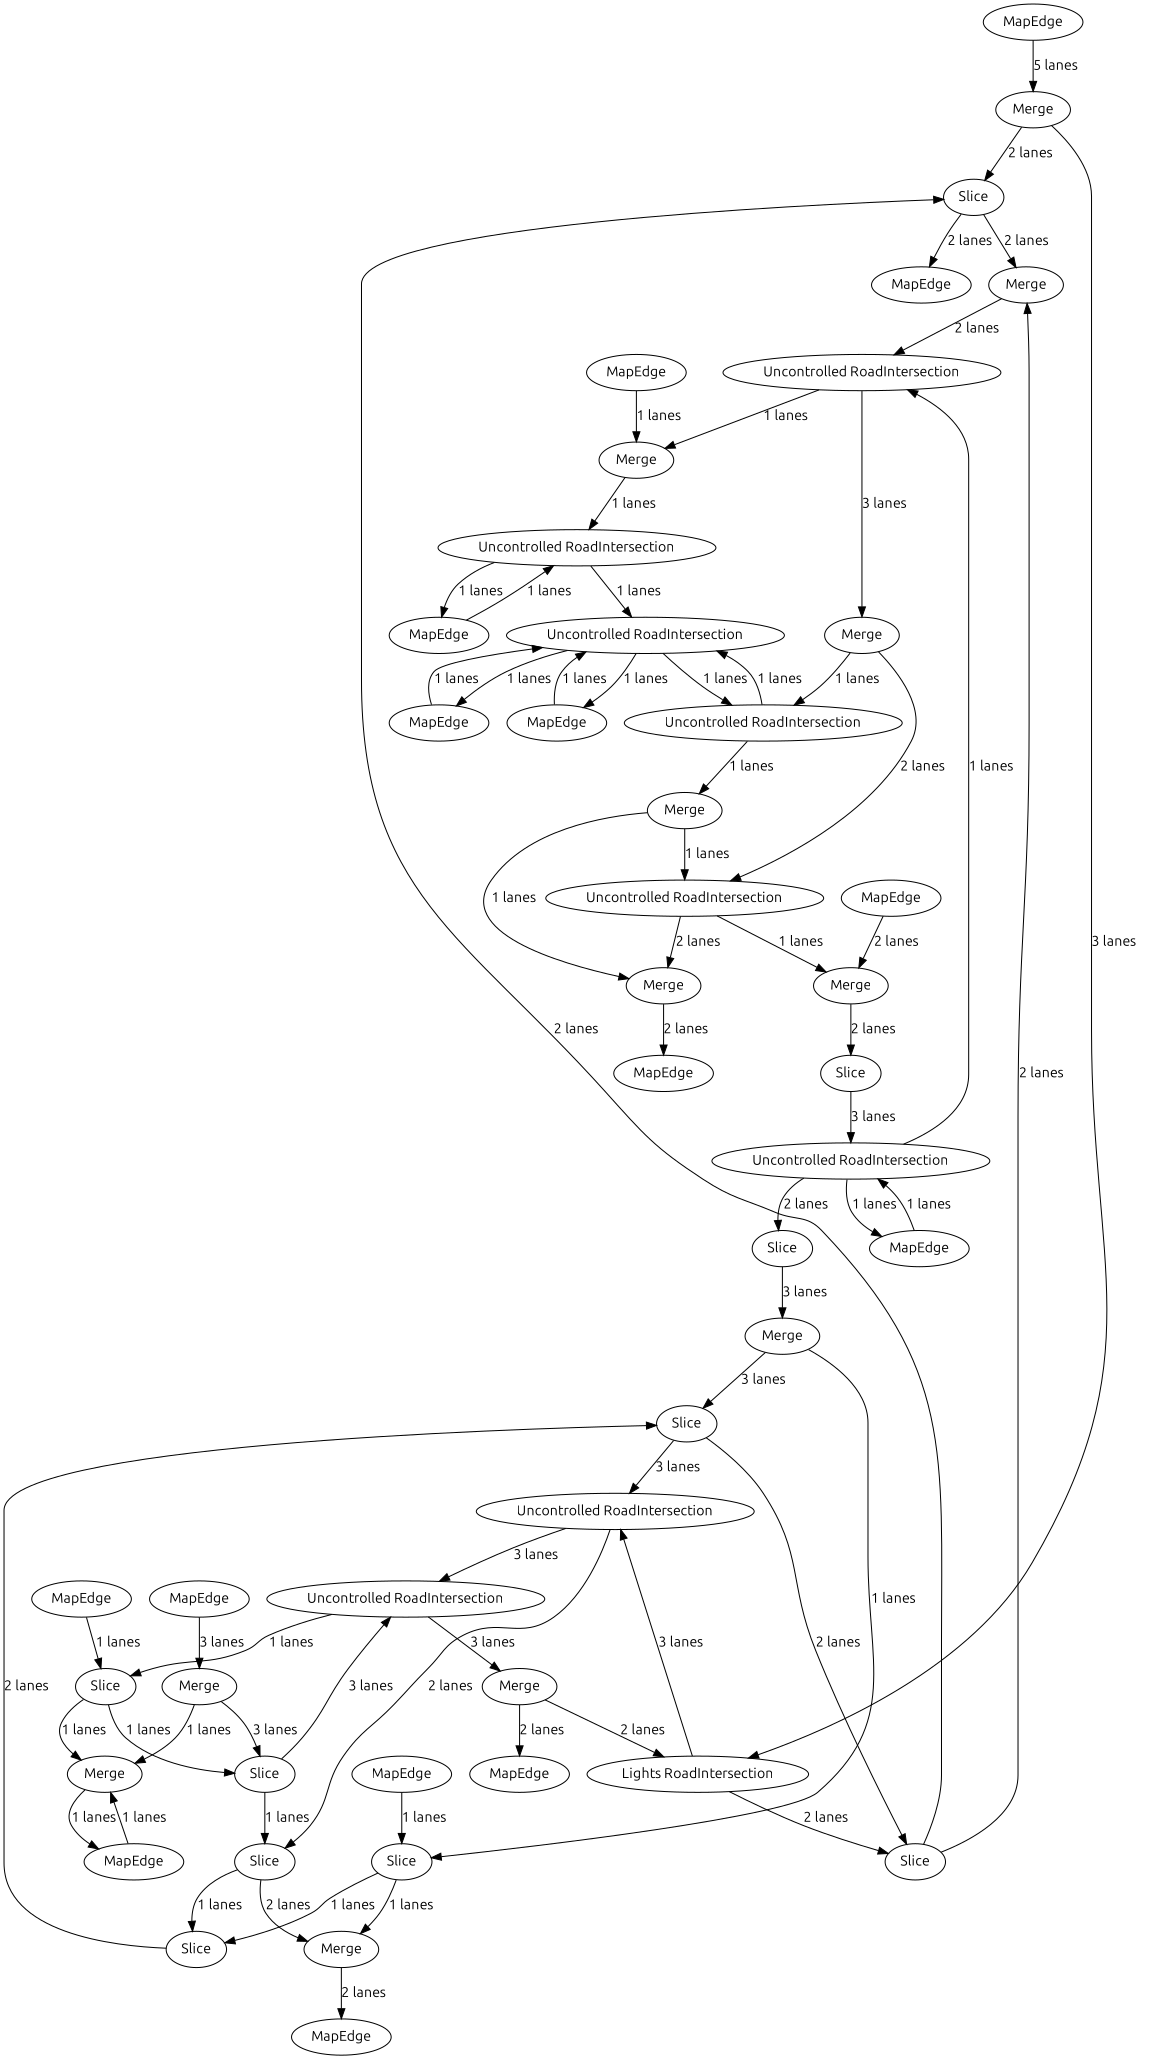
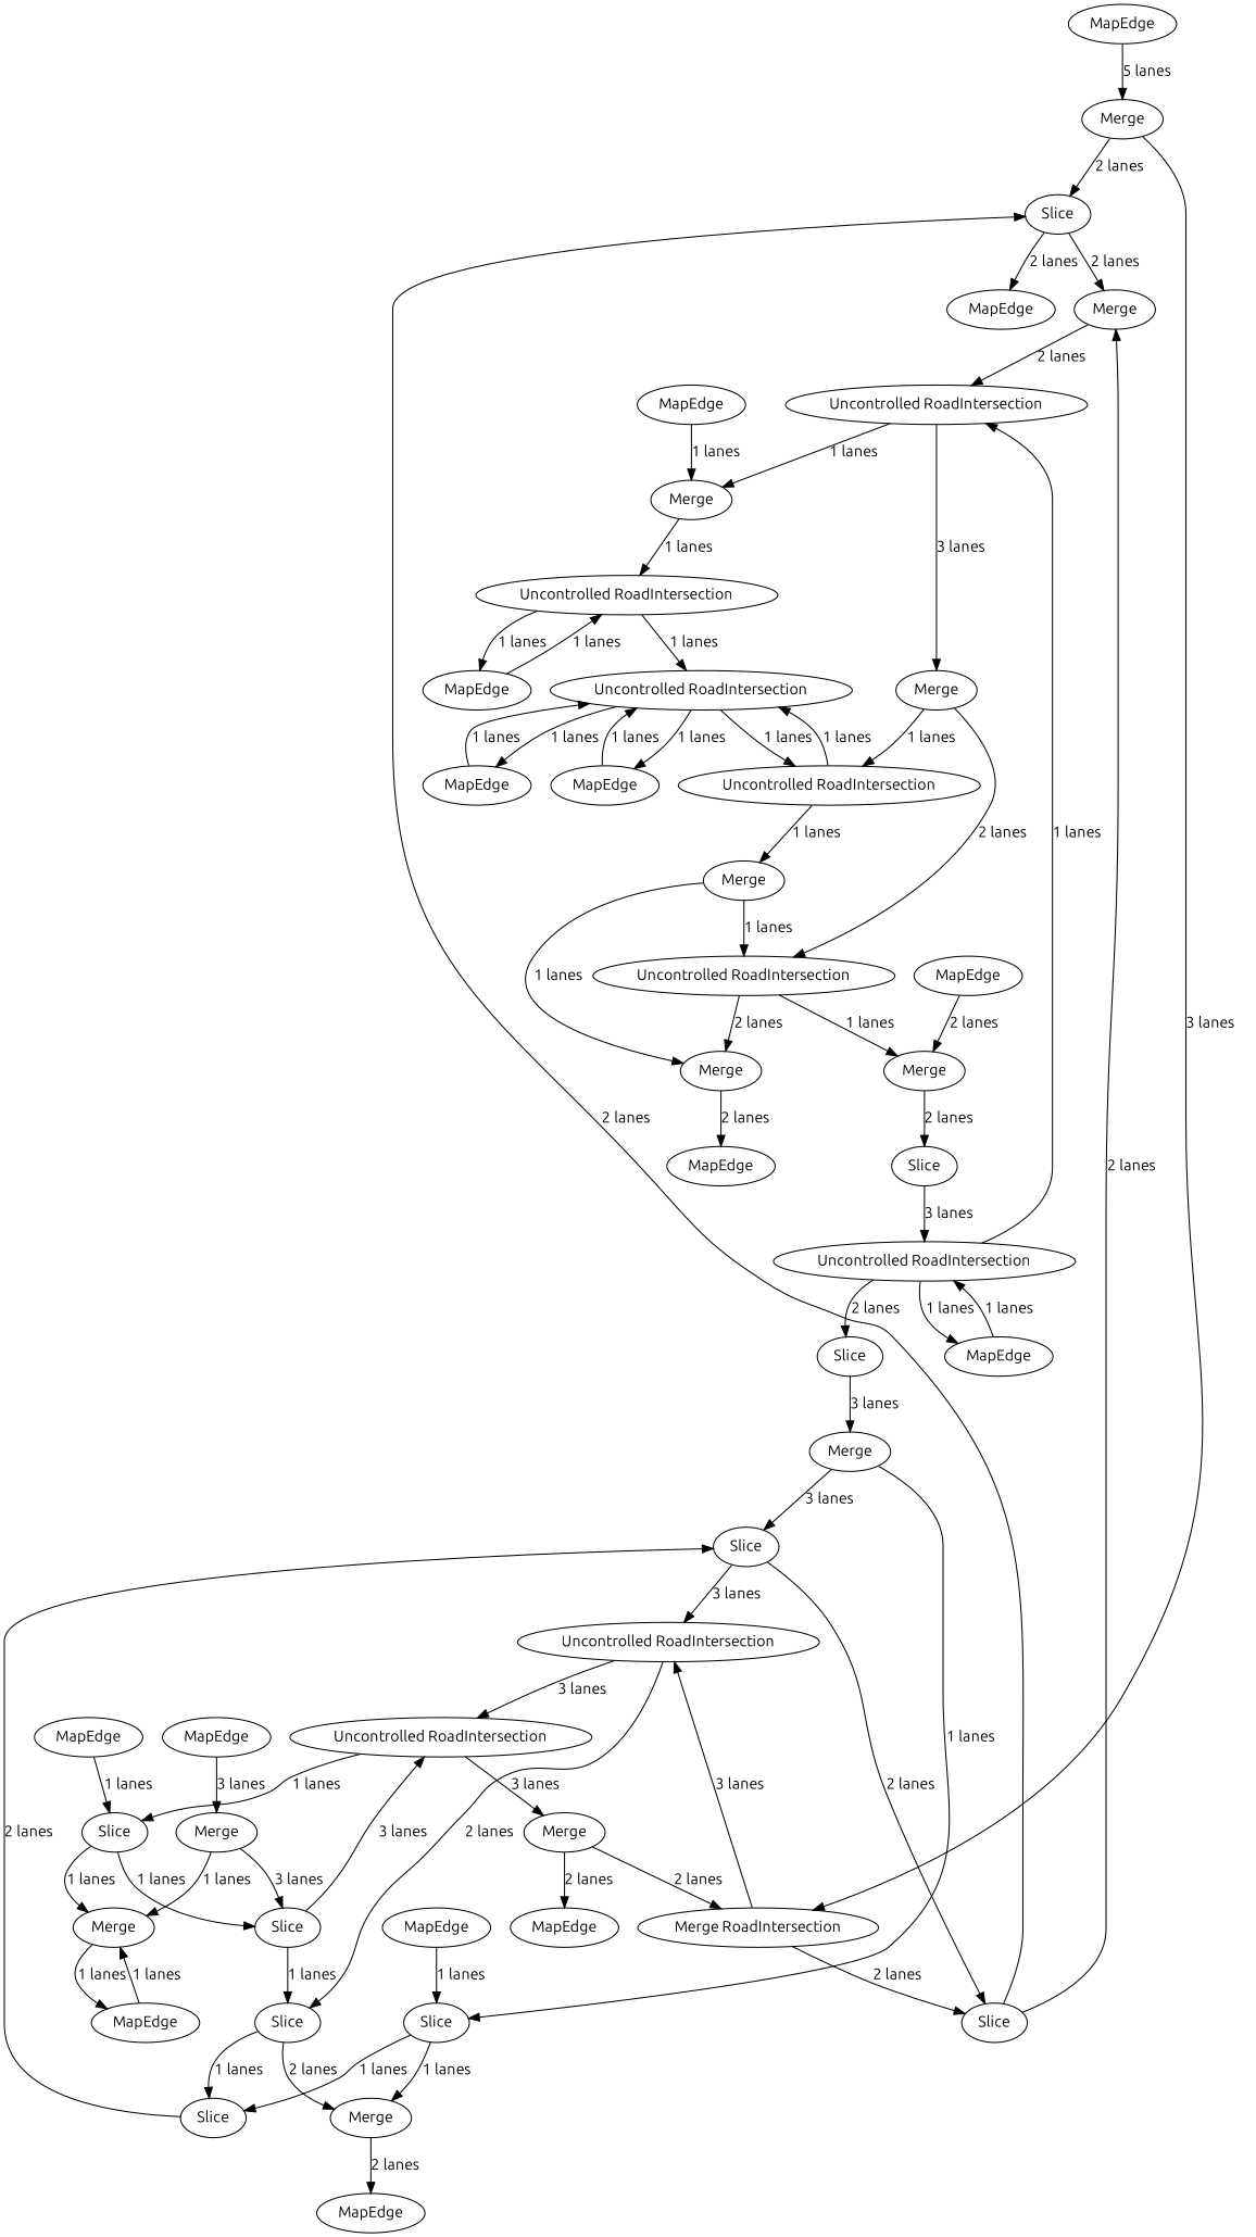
  digraph {
    fontname=Ubuntu
    node [fontname=Ubuntu]
    edge [fontname=Ubuntu]
    n1 [label=Merge]
    n2 [label=Slice]
-   n3 [label="Lights RoadIntersection"]
+   n3 [label="Merge RoadIntersection"]
    n4 [label=Merge]
    n5 [label="Uncontrolled RoadIntersection"]
    n6 [label=Merge]
    n7 [label="Uncontrolled RoadIntersection"]
    n8 [label=Merge]
    n9 [label=Merge]
    n10 [label=MapEdge]
    n11 [label=Merge]
    n12 [label="Uncontrolled RoadIntersection"]
    n13 [label=MapEdge]
    n14 [label="Uncontrolled RoadIntersection"]
    n15 [label=MapEdge]
    n16 [label=Slice]
    n17 [label=Slice]
    n18 [label="Uncontrolled RoadIntersection"]
    n19 [label=MapEdge]
    n20 [label=MapEdge]
    n21 [label=Merge]
    n22 [label=Slice]
    n23 [label=Merge]
    n24 [label=MapEdge]
    n25 [label="Uncontrolled RoadIntersection"]
    n26 [label="Uncontrolled RoadIntersection"]
    n27 [label=Slice]
    n28 [label=Merge]
    n29 [label=Merge]
    n30 [label=Slice]
    n31 [label=MapEdge]
    n32 [label=Merge]
    n33 [label=Slice]
    n34 [label=Merge]
    n35 [label=Slice]
    n36 [label=MapEdge]
    n37 [label=MapEdge]
    n38 [label=MapEdge]
    n39 [label=Slice]
    n40 [label="Uncontrolled RoadIntersection"]
    n41 [label=MapEdge]
    n42 [label=MapEdge]
    n43 [label=Slice]
    n44 [label=MapEdge]
    n45 [label=MapEdge]
    n46 [label=MapEdge]
    n1 -> n2 [label="2 lanes"]
    n1 -> n3 [label="3 lanes"]
    n2 -> n4 [label="2 lanes"]
    n2 -> n15 [label="2 lanes"]
    n3 -> n25 [label="3 lanes"]
    n3 -> n33 [label="2 lanes"]
    n4 -> n5 [label="2 lanes"]
    n5 -> n11 [label="1 lanes"]
    n5 -> n32 [label="3 lanes"]
    n6 -> n7 [label="1 lanes"]
    n6 -> n8 [label="1 lanes"]
    n7 -> n8 [label="2 lanes"]
    n7 -> n9 [label="1 lanes"]
    n8 -> n37 [label="2 lanes"]
    n9 -> n43 [label="2 lanes"]
    n10 -> n11 [label="1 lanes"]
    n11 -> n12 [label="1 lanes"]
    n12 -> n13 [label="1 lanes"]
    n12 -> n14 [label="1 lanes"]
    n13 -> n12 [label="1 lanes"]
    n14 -> n18 [label="1 lanes"]
    n14 -> n19 [label="1 lanes"]
    n14 -> n20 [label="1 lanes"]
    n16 -> n17 [label="2 lanes"]
    n17 -> n25 [label="3 lanes"]
    n17 -> n33 [label="2 lanes"]
    n18 -> n6 [label="1 lanes"]
    n18 -> n14 [label="1 lanes"]
    n19 -> n14 [label="1 lanes"]
    n20 -> n14 [label="1 lanes"]
    n21 -> n17 [label="3 lanes"]
    n21 -> n22 [label="1 lanes"]
    n22 -> n16 [label="1 lanes"]
    n22 -> n23 [label="1 lanes"]
    n23 -> n24 [label="2 lanes"]
    n25 -> n26 [label="3 lanes"]
    n25 -> n27 [label="2 lanes"]
    n26 -> n34 [label="3 lanes"]
    n26 -> n35 [label="1 lanes"]
    n27 -> n16 [label="1 lanes"]
    n27 -> n23 [label="2 lanes"]
    n28 -> n29 [label="1 lanes"]
    n28 -> n30 [label="3 lanes"]
    n29 -> n31 [label="1 lanes"]
    n30 -> n26 [label="3 lanes"]
    n30 -> n27 [label="1 lanes"]
    n31 -> n29 [label="1 lanes"]
    n32 -> n7 [label="2 lanes"]
    n32 -> n18 [label="1 lanes"]
    n33 -> n2 [label="2 lanes"]
    n33 -> n4 [label="2 lanes"]
    n34 -> n3 [label="2 lanes"]
    n34 -> n36 [label="2 lanes"]
    n35 -> n29 [label="1 lanes"]
    n35 -> n30 [label="1 lanes"]
    n38 -> n28 [label="3 lanes"]
    n39 -> n21 [label="3 lanes"]
    n40 -> n5 [label="1 lanes"]
    n40 -> n39 [label="2 lanes"]
    n40 -> n41 [label="1 lanes"]
    n41 -> n40 [label="1 lanes"]
    n42 -> n9 [label="2 lanes"]
    n43 -> n40 [label="3 lanes"]
    n44 -> n22 [label="1 lanes"]
    n45 -> n1 [label="5 lanes"]
    n46 -> n35 [label="1 lanes"]
  }
